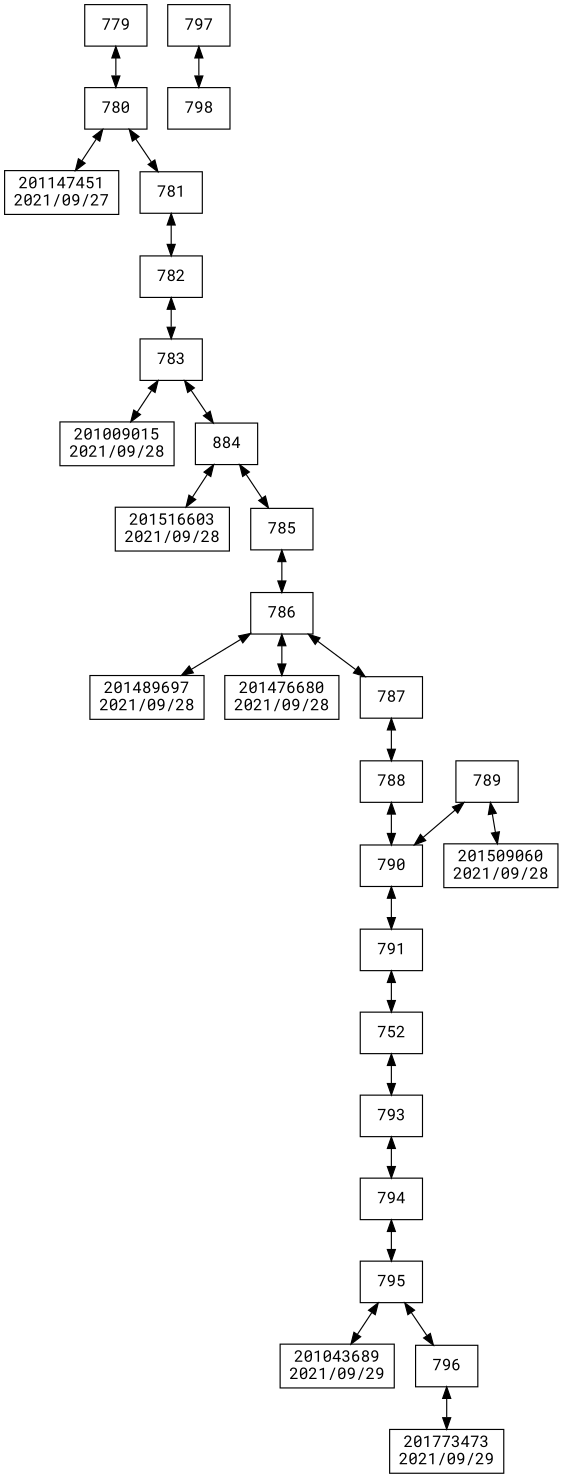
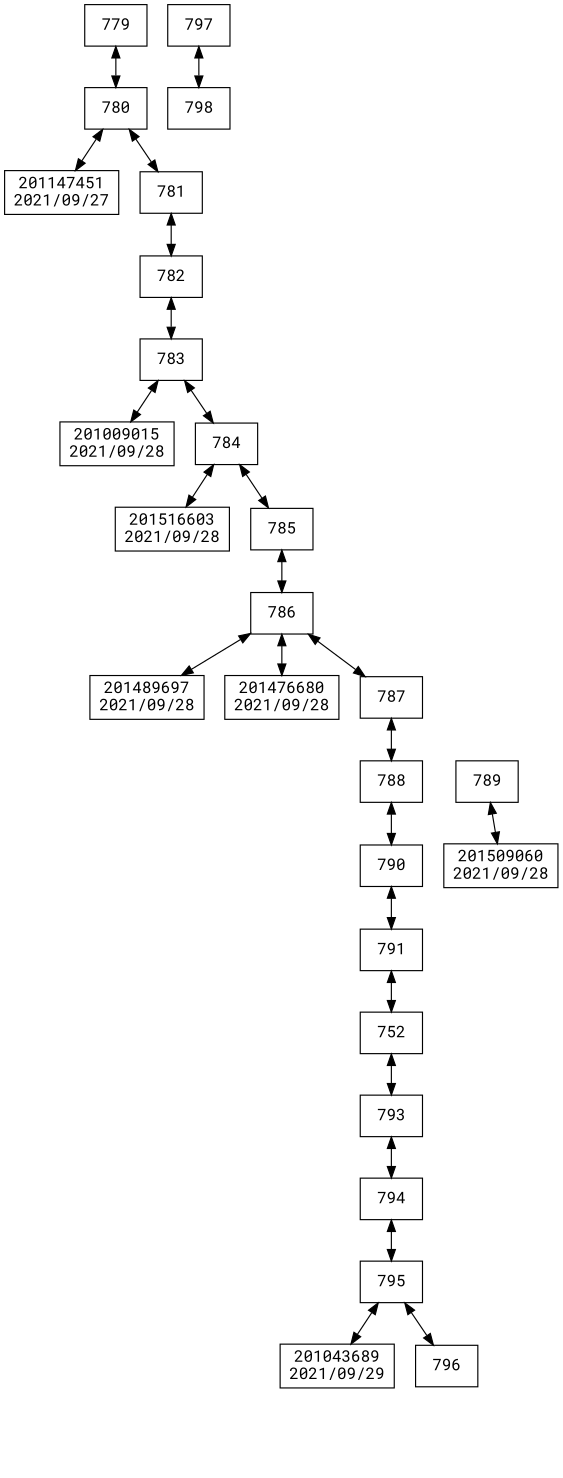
  digraph {
    compound=true
    fontname="Roboto Mono"
    rankdir=TB
    node [fontname="Roboto Mono" shape=box]
    edge [dir=both fontname="Roboto Mono"]
    n1 [label=779]
    n2 [label=780]
    n3 [label="201147451\n2021/09/27"]
    n4 [label=781]
    n5 [label=782]
    n6 [label=783]
    n7 [label="201009015\n2021/09/28"]
-   n8 [label=884]
+   n8 [label=784]
    n9 [label="201516603\n2021/09/28"]
    n10 [label=785]
    n11 [label=786]
    n12 [label="201489697\n2021/09/28"]
    n13 [label="201476680\n2021/09/28"]
    n14 [label=787]
    n15 [label=788]
    n16 [label=790]
    n17 [label=789]
    n18 [label="201509060\n2021/09/28"]
    n19 [label=791]
    n20 [label=752]
    n21 [label=793]
    n22 [label=794]
    n23 [label=795]
    n24 [label="201043689\n2021/09/29"]
    n25 [label=796]
-   n26 [label="201773473\n2021/09/29"]
    n27 [label=797]
    n28 [label=798]
    n1 -> n2
    n2 -> n3
    n2 -> n4
    n4 -> n5
    n5 -> n6
    n6 -> n7
    n6 -> n8
    n8 -> n9
    n8 -> n10
    n10 -> n11
    n11 -> n12
    n11 -> n13
    n11 -> n14
    n14 -> n15
    n15 -> n16
    n16 -> n19
-   n17 -> n16
    n17 -> n18
    n19 -> n20
    n20 -> n21
    n21 -> n22
    n22 -> n23
    n23 -> n24
    n23 -> n25
-   n25 -> n26
    n27 -> n28
  }
